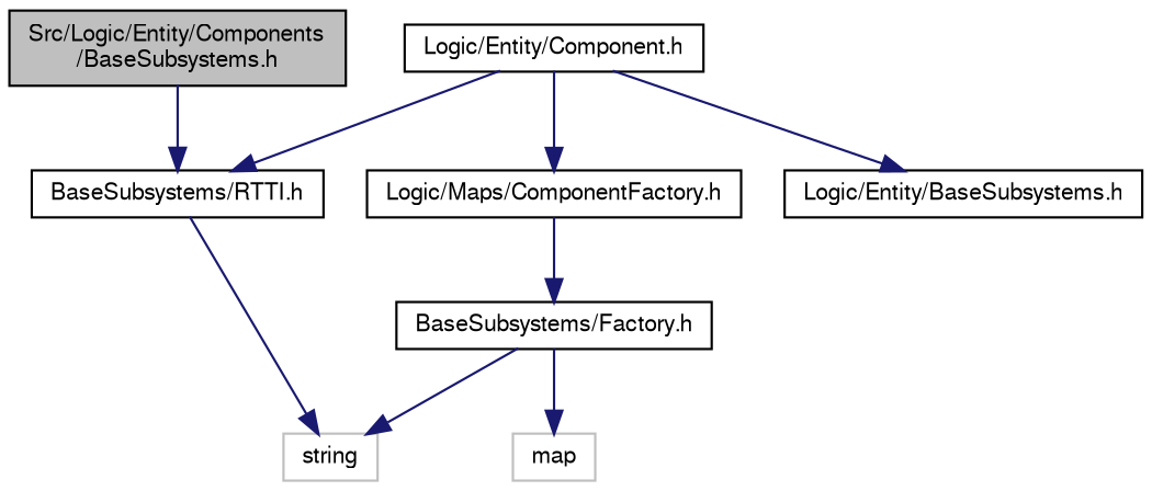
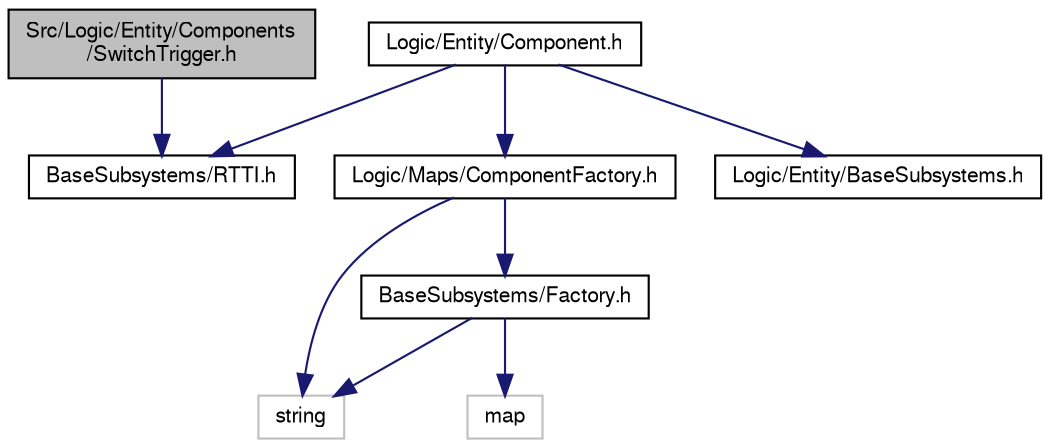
  digraph {
    node [color=black fillcolor=white fontname=FreeSans fontsize=10 shape=record style=filled]
    edge [color=midnightblue fontname=FreeSans fontsize=10 labelfontname=FreeSans labelfontsize=10 style=solid]
-   n1 [fillcolor=grey75 fontcolor=black height=0.2 label="Src/Logic/Entity/Components\l/BaseSubsystems.h" width=0.4]
+   n1 [fillcolor=grey75 fontcolor=black height=0.2 label="Src/Logic/Entity/Components\l/SwitchTrigger.h" width=0.4]
    n2 [height=0.2 label="BaseSubsystems/RTTI.h" width=0.4]
    n3 [color=grey75 height=0.2 label=string width=0.4]
    n4 [height=0.2 label="Logic/Entity/Component.h" width=0.4]
    n5 [height=0.2 label="Logic/Maps/ComponentFactory.h" width=0.4]
    n6 [height=0.2 label="Logic/Entity/BaseSubsystems.h" width=0.4]
    n7 [height=0.2 label="BaseSubsystems/Factory.h" width=0.4]
    n8 [color=grey75 height=0.2 label=map width=0.4]
    n1 -> n2
-   n2 -> n3
+   n5 -> n3
    n4 -> n2
    n4 -> n5
    n4 -> n6
    n5 -> n7
    n7 -> n3
    n7 -> n8
  }
